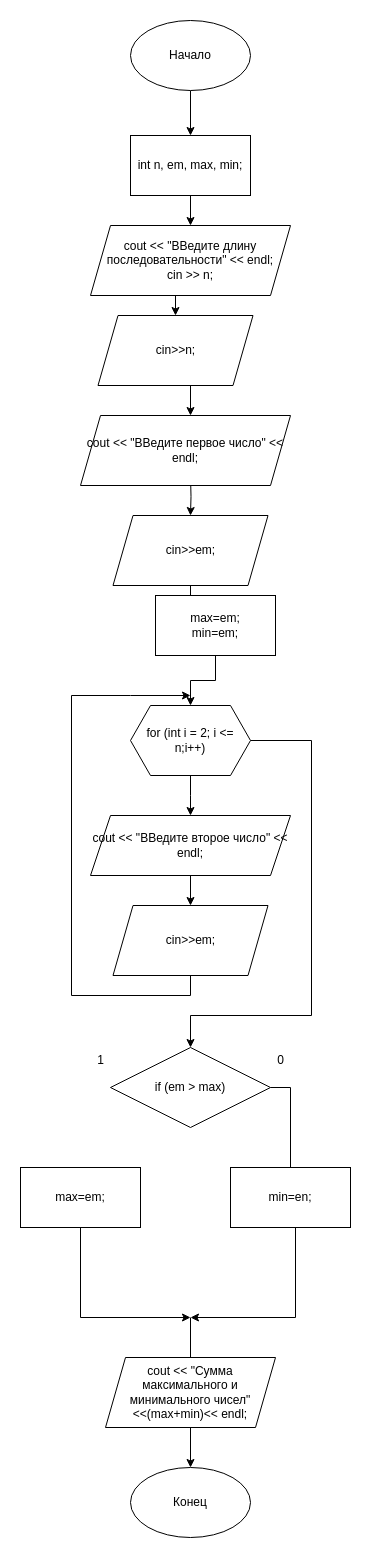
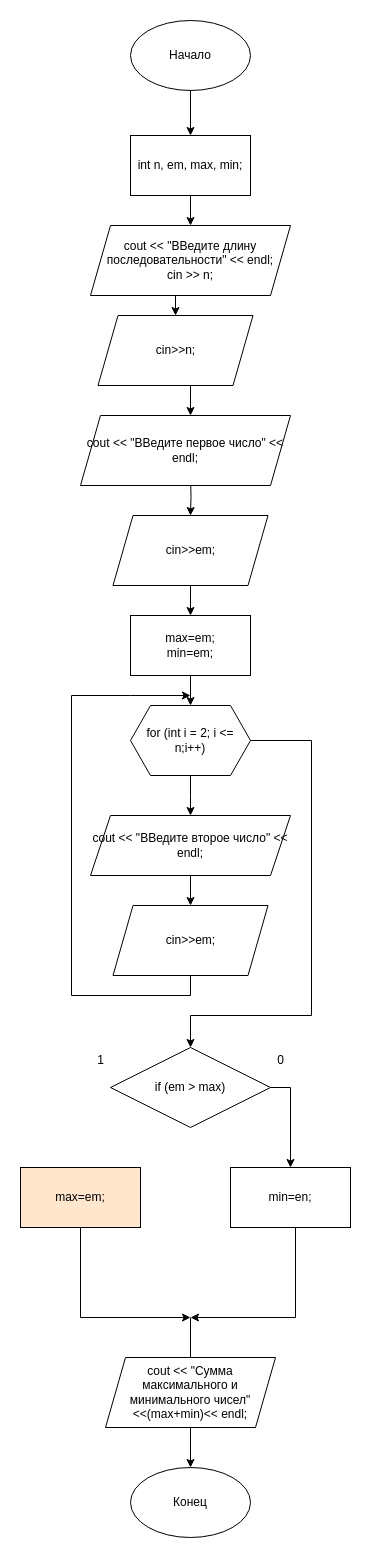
  <mxCell id="0" />
  <mxCell id="1" parent="0" />
  <mxCell id="2" style="edgeStyle=orthogonalEdgeStyle;rounded=0;orthogonalLoop=1;jettySize=auto;html=1;exitX=0.5;exitY=1;exitDx=0;exitDy=0;" edge="1" parent="1" source="3" target="7"><mxGeometry relative="1" as="geometry" /></mxCell>
  <mxCell id="3" value="Начало" style="ellipse;whiteSpace=wrap;html=1;" vertex="1" parent="1"><mxGeometry x="130" y="20" width="120" height="70" as="geometry" /></mxCell>
  <mxCell id="4" style="edgeStyle=orthogonalEdgeStyle;rounded=0;orthogonalLoop=1;jettySize=auto;html=1;exitX=0.5;exitY=1;exitDx=0;exitDy=0;entryX=0.5;entryY=0;entryDx=0;entryDy=0;" edge="1" parent="1" source="5"><mxGeometry relative="1" as="geometry"><mxPoint x="190" y="415" as="targetPoint" /></mxGeometry></mxCell>
  <mxCell id="5" value="cin&amp;gt;&amp;gt;n;" style="shape=parallelogram;perimeter=parallelogramPerimeter;whiteSpace=wrap;html=1;fixedSize=1;" vertex="1" parent="1"><mxGeometry x="97.5" y="315" width="155" height="70" as="geometry" /></mxCell>
  <mxCell id="6" style="edgeStyle=orthogonalEdgeStyle;rounded=0;orthogonalLoop=1;jettySize=auto;html=1;exitX=0.5;exitY=1;exitDx=0;exitDy=0;entryX=0.5;entryY=0;entryDx=0;entryDy=0;" edge="1" parent="1" source="7"><mxGeometry relative="1" as="geometry"><mxPoint x="190" y="225" as="targetPoint" /></mxGeometry></mxCell>
  <mxCell id="7" value="int n, em, max, min;" style="rounded=0;whiteSpace=wrap;html=1;" vertex="1" parent="1"><mxGeometry x="130" y="135" width="120" height="60" as="geometry" /></mxCell>
  <mxCell id="8" style="edgeStyle=orthogonalEdgeStyle;rounded=0;orthogonalLoop=1;jettySize=auto;html=1;exitX=0.5;exitY=1;exitDx=0;exitDy=0;" edge="1" parent="1" source="9" target="12"><mxGeometry relative="1" as="geometry" /></mxCell>
  <mxCell id="9" value="cin&amp;gt;&amp;gt;em;" style="shape=parallelogram;perimeter=parallelogramPerimeter;whiteSpace=wrap;html=1;fixedSize=1;" vertex="1" parent="1"><mxGeometry x="112.5" y="515" width="155" height="70" as="geometry" /></mxCell>
  <mxCell id="10" style="edgeStyle=orthogonalEdgeStyle;rounded=0;orthogonalLoop=1;jettySize=auto;html=1;exitX=0.5;exitY=1;exitDx=0;exitDy=0;entryX=0.5;entryY=0;entryDx=0;entryDy=0;" edge="1" parent="1" target="9"><mxGeometry relative="1" as="geometry"><mxPoint x="190" y="475" as="sourcePoint" /></mxGeometry></mxCell>
  <mxCell id="11" style="edgeStyle=orthogonalEdgeStyle;rounded=0;orthogonalLoop=1;jettySize=auto;html=1;exitX=0.5;exitY=1;exitDx=0;exitDy=0;entryX=0.5;entryY=0;entryDx=0;entryDy=0;" edge="1" parent="1" source="12" target="15"><mxGeometry relative="1" as="geometry" /></mxCell>
- <mxCell id="12" value="max=em;&lt;div&gt;min=em;&lt;/div&gt;" style="rounded=0;whiteSpace=wrap;html=1;" vertex="1" parent="1"><mxGeometry x="155" y="595" width="120" height="60" as="geometry" /></mxCell>
+ <mxCell id="12" value="max=em;&lt;div&gt;min=em;&lt;/div&gt;" style="rounded=0;whiteSpace=wrap;html=1;" vertex="1" parent="1"><mxGeometry x="130" y="615" width="120" height="60" as="geometry" /></mxCell>
  <mxCell id="13" value="" style="edgeStyle=orthogonalEdgeStyle;rounded=0;orthogonalLoop=1;jettySize=auto;html=1;" edge="1" parent="1" source="15"><mxGeometry relative="1" as="geometry"><mxPoint x="190" y="815" as="targetPoint" /></mxGeometry></mxCell>
  <mxCell id="14" style="edgeStyle=orthogonalEdgeStyle;rounded=0;orthogonalLoop=1;jettySize=auto;html=1;exitX=1;exitY=0.5;exitDx=0;exitDy=0;entryX=0.5;entryY=0;entryDx=0;entryDy=0;" edge="1" parent="1" source="15" target="20"><mxGeometry relative="1" as="geometry"><mxPoint x="180" y="1005" as="targetPoint" /><Array as="points"><mxPoint x="311" y="740" /><mxPoint x="311" y="1015" /><mxPoint x="190" y="1015" /></Array></mxGeometry></mxCell>
  <mxCell id="15" value="for (int i = 2; i &amp;lt;= n;i++)" style="shape=hexagon;perimeter=hexagonPerimeter2;whiteSpace=wrap;html=1;fixedSize=1;" vertex="1" parent="1"><mxGeometry x="130" y="705" width="120" height="70" as="geometry" /></mxCell>
  <mxCell id="16" style="edgeStyle=orthogonalEdgeStyle;rounded=0;orthogonalLoop=1;jettySize=auto;html=1;exitX=0.5;exitY=1;exitDx=0;exitDy=0;" edge="1" parent="1" source="17"><mxGeometry relative="1" as="geometry"><mxPoint x="190" y="695" as="targetPoint" /><Array as="points"><mxPoint x="190" y="995" /><mxPoint x="71" y="995" /><mxPoint x="71" y="695" /><mxPoint x="130" y="695" /></Array></mxGeometry></mxCell>
  <mxCell id="17" value="cin&amp;gt;&amp;gt;em;" style="shape=parallelogram;perimeter=parallelogramPerimeter;whiteSpace=wrap;html=1;fixedSize=1;" vertex="1" parent="1"><mxGeometry x="112.5" y="905" width="155" height="70" as="geometry" /></mxCell>
  <mxCell id="18" style="edgeStyle=orthogonalEdgeStyle;rounded=0;orthogonalLoop=1;jettySize=auto;html=1;exitX=0.5;exitY=1;exitDx=0;exitDy=0;entryX=0.5;entryY=0;entryDx=0;entryDy=0;" edge="1" parent="1" target="17"><mxGeometry relative="1" as="geometry"><mxPoint x="190" y="875" as="sourcePoint" /></mxGeometry></mxCell>
- <mxCell id="19" style="edgeStyle=orthogonalEdgeStyle;rounded=0;orthogonalLoop=1;jettySize=auto;html=1;exitX=1;exitY=0.5;exitDx=0;exitDy=0;entryX=0.5;entryY=0;entryDx=0;entryDy=0;endArrow=none;" edge="1" parent="1" source="20" target="24"><mxGeometry relative="1" as="geometry" /></mxCell>
+ <mxCell id="19" style="edgeStyle=orthogonalEdgeStyle;rounded=0;orthogonalLoop=1;jettySize=auto;html=1;exitX=1;exitY=0.5;exitDx=0;exitDy=0;entryX=0.5;entryY=0;entryDx=0;entryDy=0;" edge="1" parent="1" source="20" target="24"><mxGeometry relative="1" as="geometry" /></mxCell>
  <mxCell id="20" value="if (еm &amp;gt; max)" style="rhombus;whiteSpace=wrap;html=1;" vertex="1" parent="1"><mxGeometry x="110" y="1047" width="160" height="80" as="geometry" /></mxCell>
  <mxCell id="21" style="edgeStyle=orthogonalEdgeStyle;rounded=0;orthogonalLoop=1;jettySize=auto;html=1;exitX=0.5;exitY=1;exitDx=0;exitDy=0;" edge="1" parent="1" source="22"><mxGeometry relative="1" as="geometry"><mxPoint x="190" y="1317" as="targetPoint" /><Array as="points"><mxPoint x="80" y="1317" /></Array></mxGeometry></mxCell>
- <mxCell id="22" value="max=em;" style="rounded=0;whiteSpace=wrap;html=1;" vertex="1" parent="1"><mxGeometry y="1167" width="120" height="60" as="geometry" x="20" /></mxCell>
+ <mxCell id="22" value="max=em;" style="rounded=0;whiteSpace=wrap;html=1;fillColor=#ffe6cc;" vertex="1" parent="1"><mxGeometry y="1167" width="120" height="60" as="geometry" x="20" /></mxCell>
  <mxCell id="23" style="edgeStyle=orthogonalEdgeStyle;rounded=0;orthogonalLoop=1;jettySize=auto;html=1;exitX=0.5;exitY=1;exitDx=0;exitDy=0;" edge="1" parent="1"><mxGeometry relative="1" as="geometry"><mxPoint x="190" y="1317" as="targetPoint" /><mxPoint x="295" y="1227" as="sourcePoint" /><Array as="points"><mxPoint x="295" y="1317" /></Array></mxGeometry></mxCell>
  <mxCell id="24" value="min=en;" style="rounded=0;whiteSpace=wrap;html=1;" vertex="1" parent="1"><mxGeometry x="230" y="1167" width="120" height="60" as="geometry" /></mxCell>
  <mxCell id="25" value="1" style="text;html=1;align=center;verticalAlign=middle;resizable=0;points=[];autosize=1;strokeColor=none;fillColor=none;" vertex="1" parent="1"><mxGeometry x="85" y="1045" width="30" height="30" as="geometry" /></mxCell>
  <mxCell id="26" value="0" style="text;html=1;align=center;verticalAlign=middle;resizable=0;points=[];autosize=1;strokeColor=none;fillColor=none;" vertex="1" parent="1"><mxGeometry x="265" y="1045" width="30" height="30" as="geometry" /></mxCell>
  <mxCell id="27" value="" style="endArrow=none;html=1;rounded=0;" edge="1" parent="1"><mxGeometry width="50" height="50" relative="1" as="geometry"><mxPoint x="190" y="1317" as="sourcePoint" /><mxPoint x="190" y="1357" as="targetPoint" /></mxGeometry></mxCell>
  <mxCell id="28" style="edgeStyle=orthogonalEdgeStyle;rounded=0;orthogonalLoop=1;jettySize=auto;html=1;entryX=0.5;entryY=0;entryDx=0;entryDy=0;" edge="1" parent="1" source="29" target="30"><mxGeometry relative="1" as="geometry" /></mxCell>
  <mxCell id="29" value="cout &amp;lt;&amp;lt; &quot;Сумма максимального и минимального чисел&quot; &amp;lt;&amp;lt;(max+min)&amp;lt;&amp;lt; endl;" style="shape=parallelogram;perimeter=parallelogramPerimeter;whiteSpace=wrap;html=1;fixedSize=1;" vertex="1" parent="1"><mxGeometry x="105" y="1357" width="170" height="70" as="geometry" /></mxCell>
  <mxCell id="30" value="Конец" style="ellipse;whiteSpace=wrap;html=1;" vertex="1" parent="1"><mxGeometry x="130" y="1467" width="120" height="70" as="geometry" /></mxCell>
  <mxCell id="31" style="edgeStyle=orthogonalEdgeStyle;rounded=0;orthogonalLoop=1;jettySize=auto;html=1;exitX=0.5;exitY=1;exitDx=0;exitDy=0;entryX=0.5;entryY=0;entryDx=0;entryDy=0;" edge="1" parent="1" source="32" target="5"><mxGeometry relative="1" as="geometry" /></mxCell>
  <mxCell id="32" value="&lt;div&gt;cout &amp;lt;&amp;lt; &quot;ВВедите длину последовательности&quot; &amp;lt;&amp;lt; endl;&lt;/div&gt;&lt;div&gt;cin &amp;gt;&amp;gt; n;&lt;/div&gt;" style="shape=parallelogram;perimeter=parallelogramPerimeter;whiteSpace=wrap;html=1;fixedSize=1;" vertex="1" parent="1"><mxGeometry x="90" y="225" width="200" height="70" as="geometry" /></mxCell>
  <mxCell id="33" value="cout &amp;lt;&amp;lt; &quot;ВВедите первое число&quot; &amp;lt;&amp;lt; endl;" style="shape=parallelogram;perimeter=parallelogramPerimeter;whiteSpace=wrap;html=1;fixedSize=1;" vertex="1" parent="1"><mxGeometry x="80" y="415" width="210" height="70" as="geometry" /></mxCell>
  <mxCell id="34" value="cout &amp;lt;&amp;lt; &quot;ВВедите второе число&quot; &amp;lt;&amp;lt; endl;" style="shape=parallelogram;perimeter=parallelogramPerimeter;whiteSpace=wrap;html=1;fixedSize=1;" vertex="1" parent="1"><mxGeometry x="90" y="815" width="200" height="60" as="geometry" /></mxCell>
